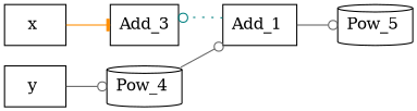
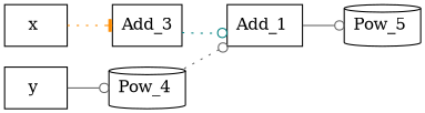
  digraph {
    fontname="DejaVu Serif"
    rankdir=LR
    node [fontname="DejaVu Serif" shape=box]
    edge [arrowhead=odot color=gray40 fontname="DejaVu Serif" style=solid]
    n1 [label="x "]
    n2 [label=Add_3]
    n3 [label="Add_1 "]
    n4 [label="y "]
    n5 [label="Pow_4 " shape=cylinder]
    n6 [label="Pow_5 " shape=cylinder]
-   n1 -> n2 [arrowhead=tee color=darkorange]
-   n3 -> n2 [color=teal style=dotted]
+   n1 -> n2 [arrowhead=tee color=darkorange style=dotted]
+   n2 -> n3 [color=teal style=dotted]
    n3 -> n6
    n4 -> n5
-   n5 -> n3
+   n5 -> n3 [style=dotted]
  }
